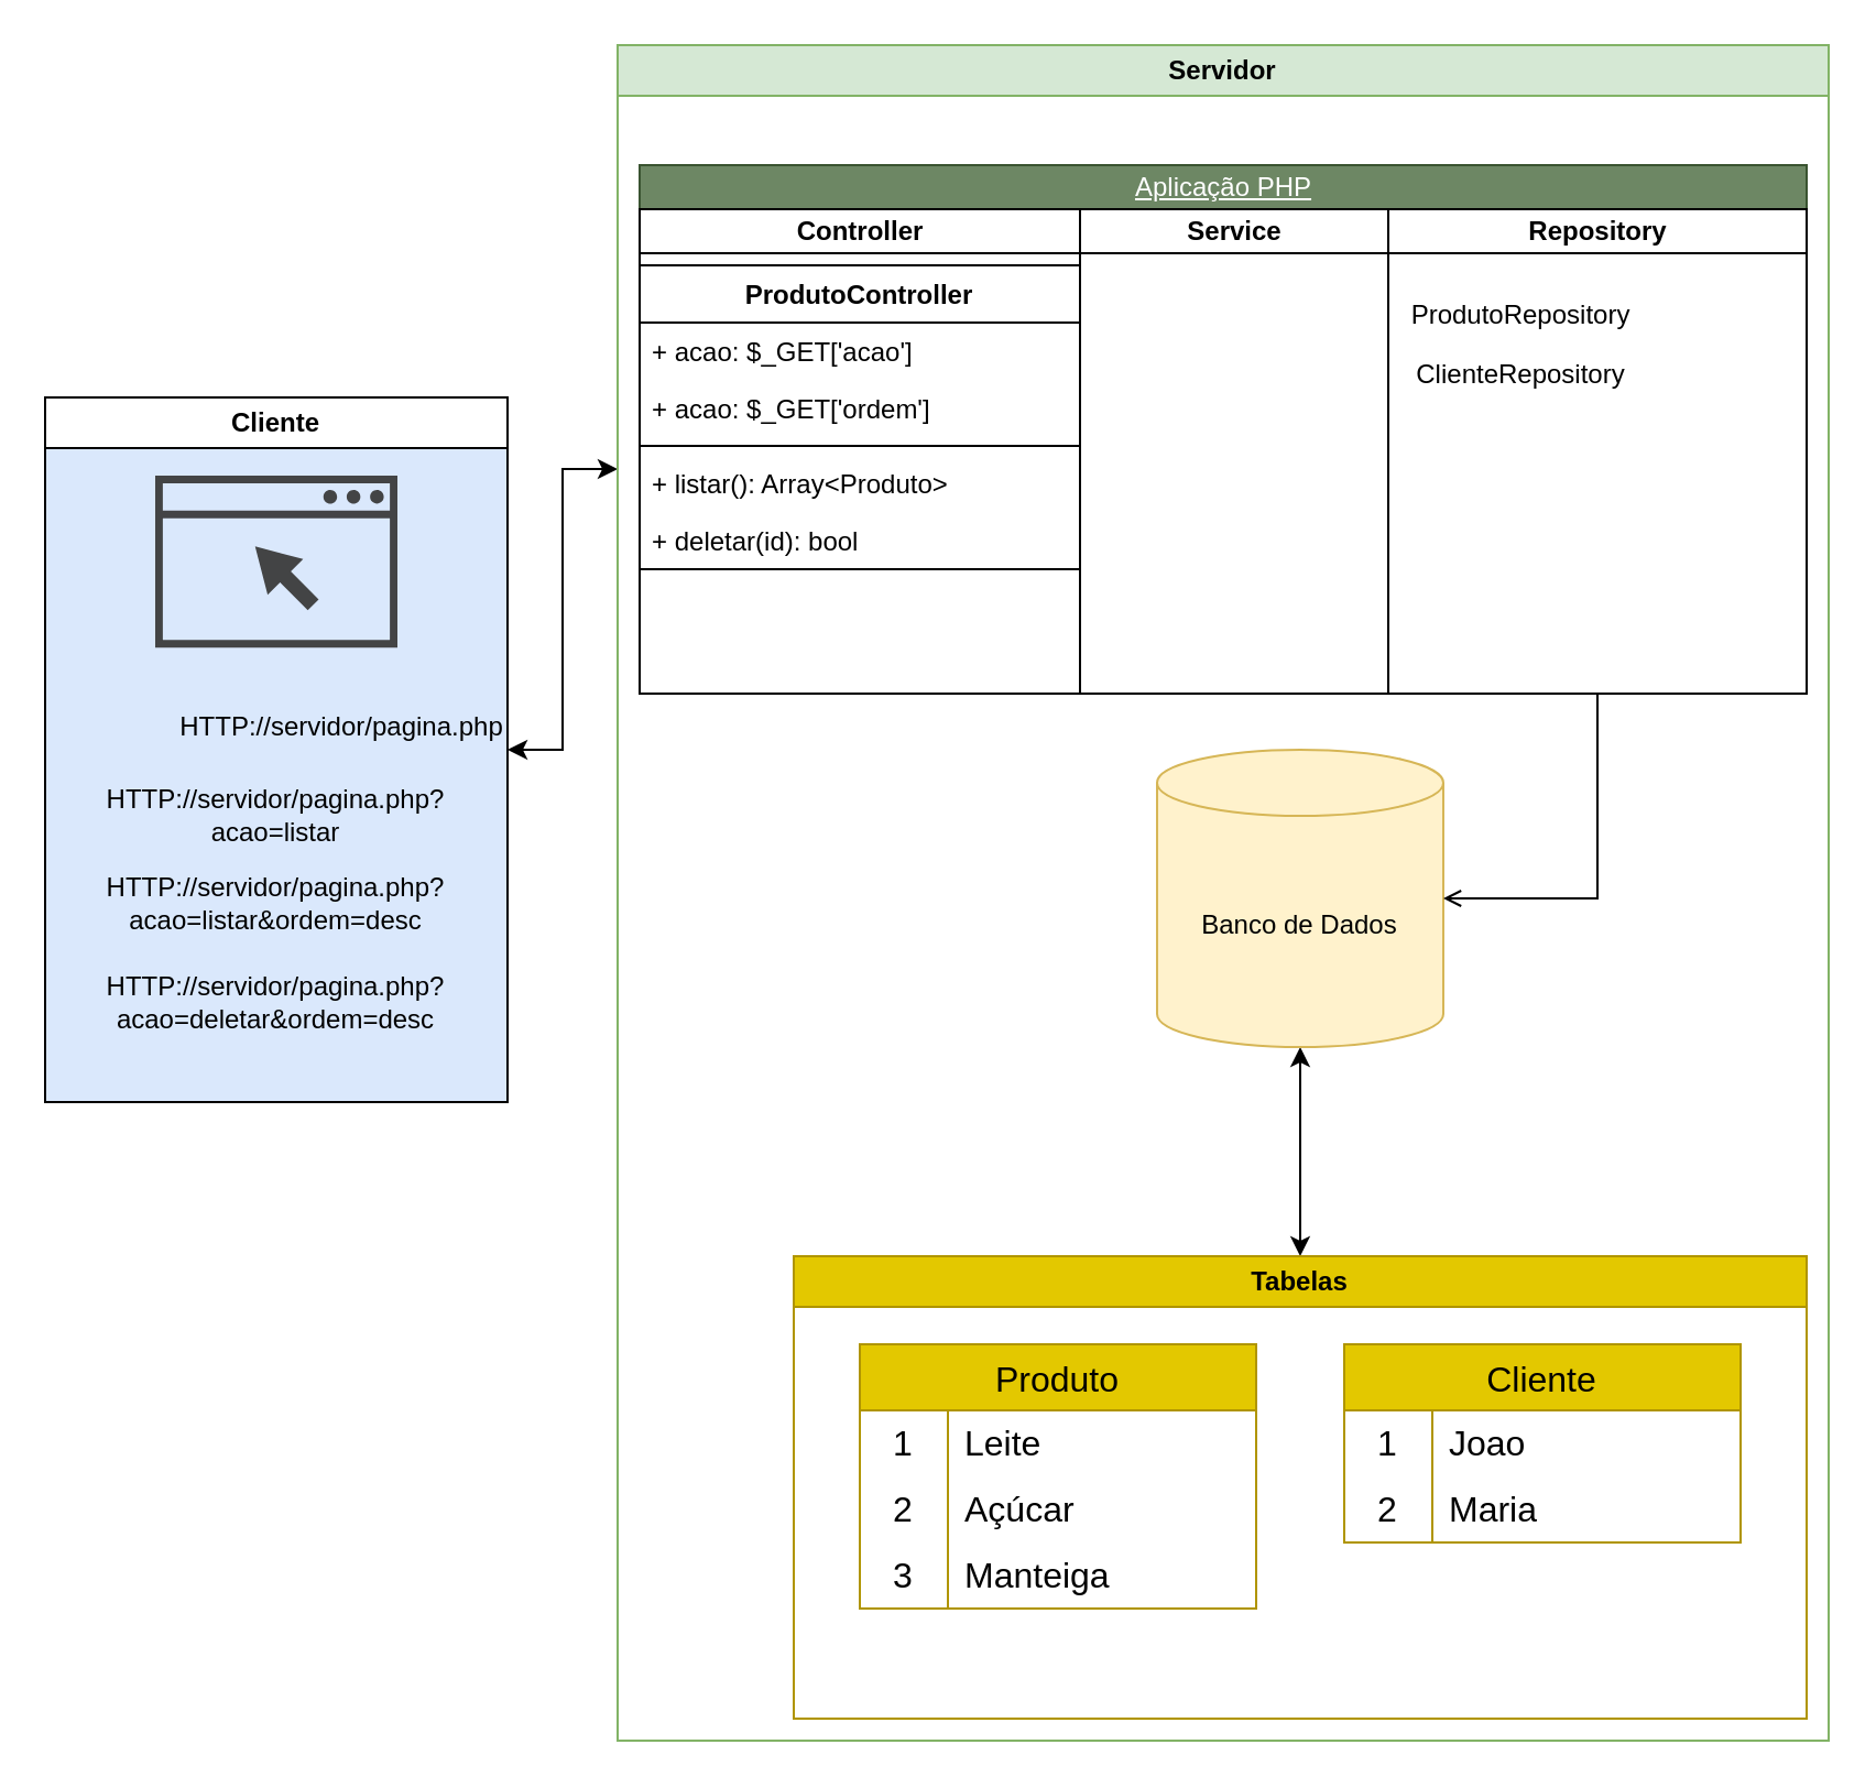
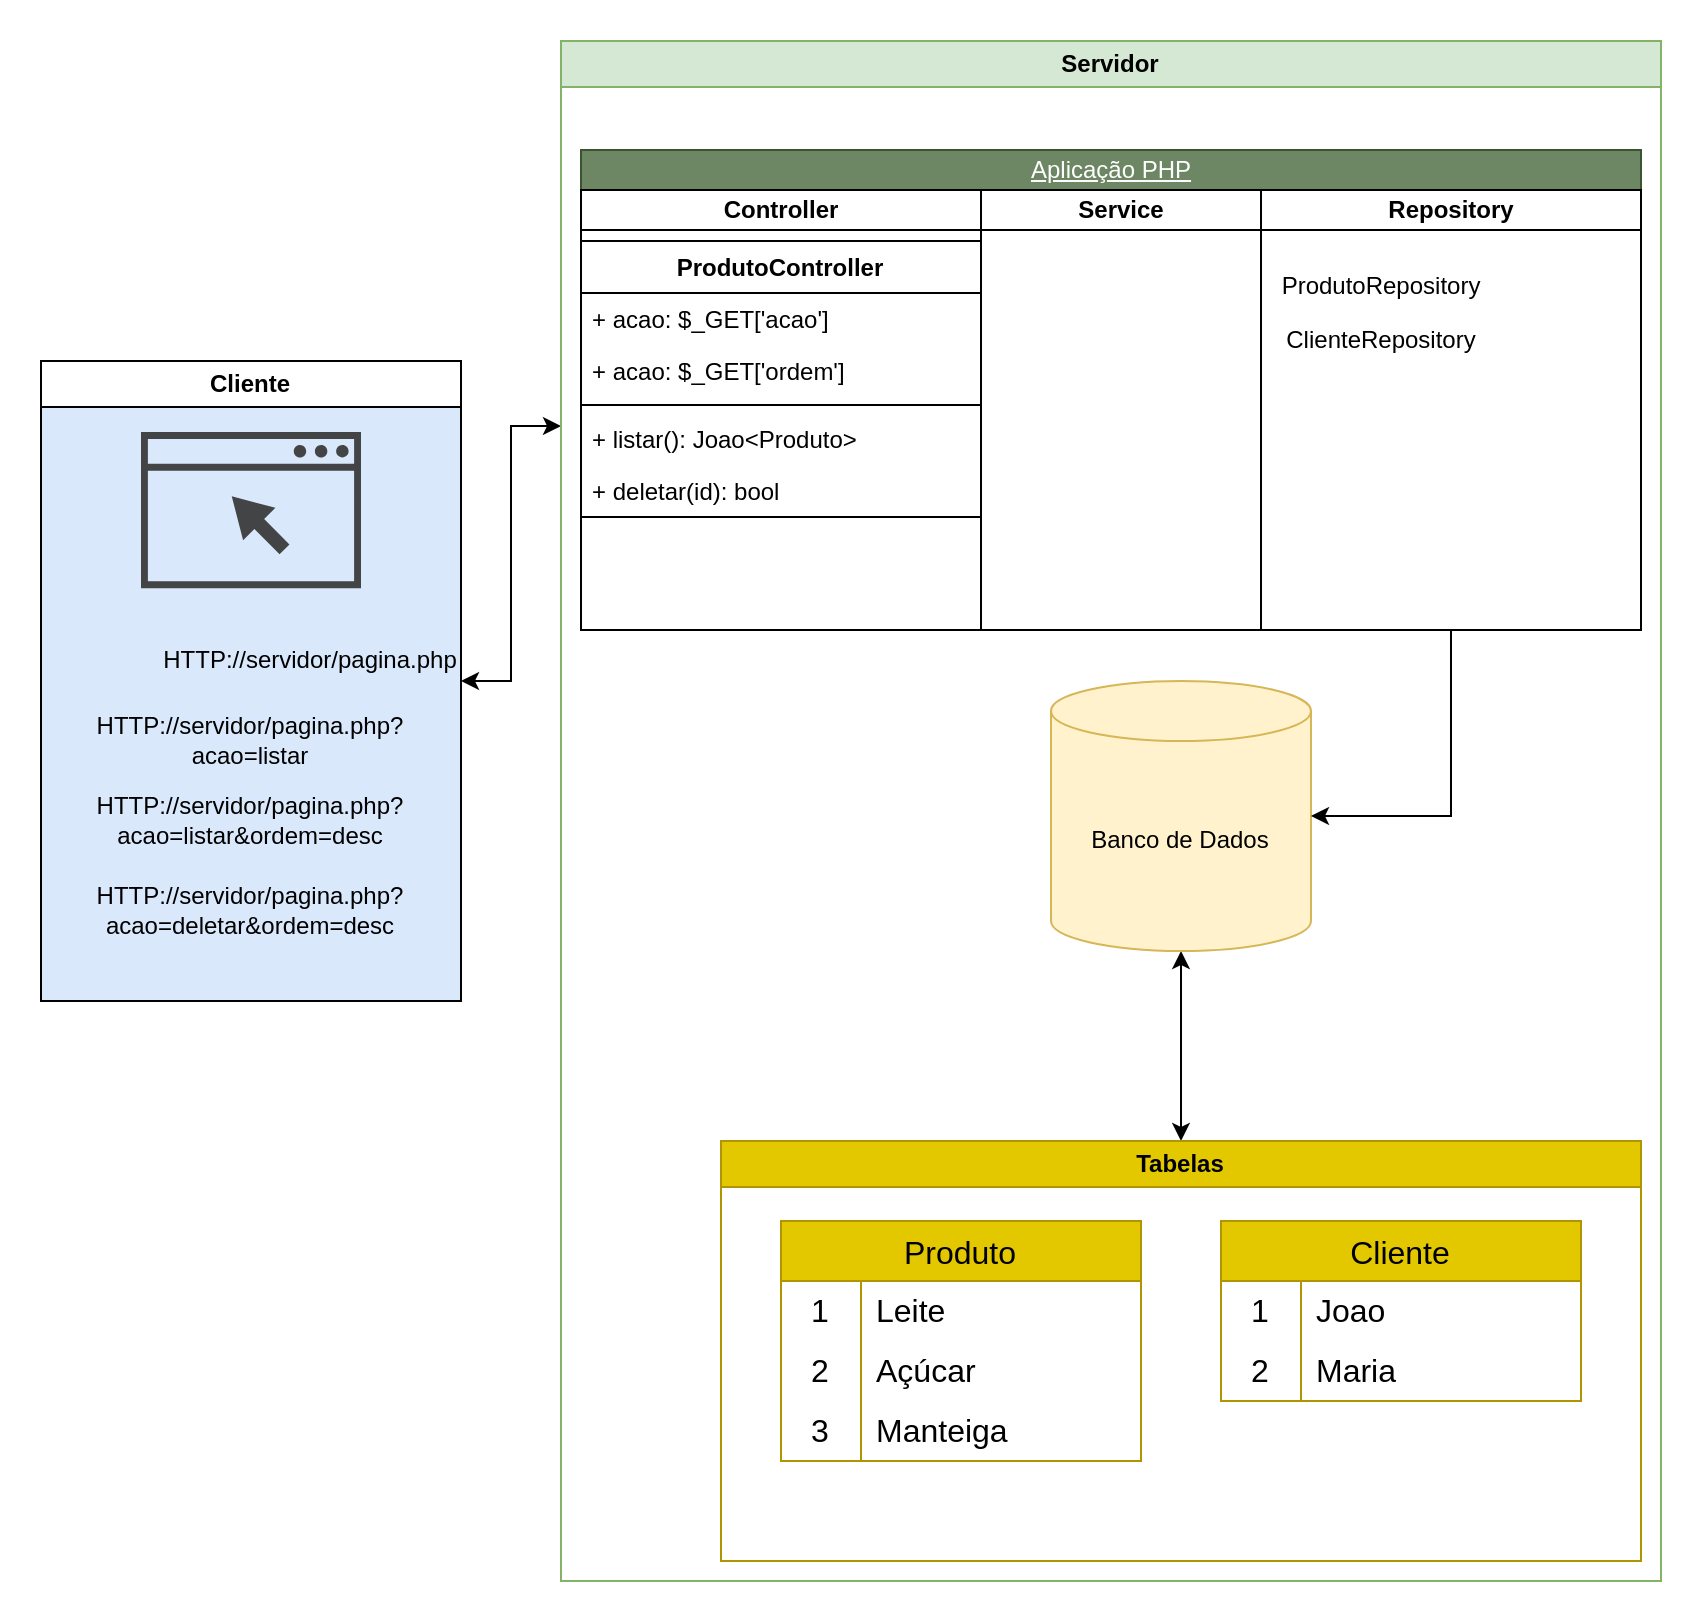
  <mxCell id="0" />
  <mxCell id="1" parent="0" />
  <mxCell id="2" style="edgeStyle=orthogonalEdgeStyle;rounded=0;orthogonalLoop=1;jettySize=auto;html=1;entryX=0.5;entryY=0;entryDx=0;entryDy=0;startArrow=classic;startFill=1;" parent="1" source="3" target="22" edge="1"><mxGeometry relative="1" as="geometry" /></mxCell>
  <mxCell id="3" value="Banco de Dados" style="shape=cylinder3;whiteSpace=wrap;html=1;boundedLbl=1;backgroundOutline=1;size=15;fillColor=#fff2cc;strokeColor=#d6b656;" parent="1" vertex="1"><mxGeometry x="525" y="340" width="130" height="135" as="geometry" /></mxCell>
  <mxCell id="4" value="" style="group" parent="1" vertex="1" connectable="0"><mxGeometry x="360" y="570" width="460" height="210" as="geometry" /></mxCell>
  <mxCell id="5" value="Produto" style="shape=table;startSize=30;container=1;collapsible=0;childLayout=tableLayout;fixedRows=1;rowLines=0;fontStyle=0;strokeColor=#B09500;fontSize=16;fillColor=#e3c800;fontColor=#000000;" parent="4" vertex="1"><mxGeometry x="30" y="40" width="180" height="120" as="geometry" /></mxCell>
  <mxCell id="6" value="" style="shape=tableRow;horizontal=0;startSize=0;swimlaneHead=0;swimlaneBody=0;top=0;left=0;bottom=0;right=0;collapsible=0;dropTarget=0;fillColor=none;points=[[0,0.5],[1,0.5]];portConstraint=eastwest;strokeColor=inherit;fontSize=16;" parent="5" vertex="1"><mxGeometry y="30" width="180" height="30" as="geometry" /></mxCell>
  <mxCell id="7" value="1" style="shape=partialRectangle;html=1;whiteSpace=wrap;connectable=0;fillColor=none;top=0;left=0;bottom=0;right=0;overflow=hidden;pointerEvents=1;strokeColor=inherit;fontSize=16;" parent="6" vertex="1"><mxGeometry width="40" height="30" as="geometry"><mxRectangle width="40" height="30" as="alternateBounds" /></mxGeometry></mxCell>
  <mxCell id="8" value="Leite" style="shape=partialRectangle;html=1;whiteSpace=wrap;connectable=0;fillColor=none;top=0;left=0;bottom=0;right=0;align=left;spacingLeft=6;overflow=hidden;strokeColor=inherit;fontSize=16;" parent="6" vertex="1"><mxGeometry x="40" width="140" height="30" as="geometry"><mxRectangle width="140" height="30" as="alternateBounds" /></mxGeometry></mxCell>
  <mxCell id="9" value="" style="shape=tableRow;horizontal=0;startSize=0;swimlaneHead=0;swimlaneBody=0;top=0;left=0;bottom=0;right=0;collapsible=0;dropTarget=0;fillColor=none;points=[[0,0.5],[1,0.5]];portConstraint=eastwest;strokeColor=inherit;fontSize=16;" parent="5" vertex="1"><mxGeometry y="60" width="180" height="30" as="geometry" /></mxCell>
  <mxCell id="10" value="2" style="shape=partialRectangle;html=1;whiteSpace=wrap;connectable=0;fillColor=none;top=0;left=0;bottom=0;right=0;overflow=hidden;strokeColor=inherit;fontSize=16;" parent="9" vertex="1"><mxGeometry width="40" height="30" as="geometry"><mxRectangle width="40" height="30" as="alternateBounds" /></mxGeometry></mxCell>
  <mxCell id="11" value="Açúcar" style="shape=partialRectangle;html=1;whiteSpace=wrap;connectable=0;fillColor=none;top=0;left=0;bottom=0;right=0;align=left;spacingLeft=6;overflow=hidden;strokeColor=inherit;fontSize=16;" parent="9" vertex="1"><mxGeometry x="40" width="140" height="30" as="geometry"><mxRectangle width="140" height="30" as="alternateBounds" /></mxGeometry></mxCell>
  <mxCell id="12" value="" style="shape=tableRow;horizontal=0;startSize=0;swimlaneHead=0;swimlaneBody=0;top=0;left=0;bottom=0;right=0;collapsible=0;dropTarget=0;fillColor=none;points=[[0,0.5],[1,0.5]];portConstraint=eastwest;strokeColor=inherit;fontSize=16;" parent="5" vertex="1"><mxGeometry y="90" width="180" height="30" as="geometry" /></mxCell>
  <mxCell id="13" value="3" style="shape=partialRectangle;html=1;whiteSpace=wrap;connectable=0;fillColor=none;top=0;left=0;bottom=0;right=0;overflow=hidden;strokeColor=inherit;fontSize=16;" parent="12" vertex="1"><mxGeometry width="40" height="30" as="geometry"><mxRectangle width="40" height="30" as="alternateBounds" /></mxGeometry></mxCell>
  <mxCell id="14" value="Manteiga" style="shape=partialRectangle;html=1;whiteSpace=wrap;connectable=0;fillColor=none;top=0;left=0;bottom=0;right=0;align=left;spacingLeft=6;overflow=hidden;strokeColor=inherit;fontSize=16;" parent="12" vertex="1"><mxGeometry x="40" width="140" height="30" as="geometry"><mxRectangle width="140" height="30" as="alternateBounds" /></mxGeometry></mxCell>
  <mxCell id="15" value="Cliente" style="shape=table;startSize=30;container=1;collapsible=0;childLayout=tableLayout;fixedRows=1;rowLines=0;fontStyle=0;strokeColor=#B09500;fontSize=16;fillColor=#e3c800;fontColor=#000000;" parent="4" vertex="1"><mxGeometry x="250" y="40" width="180" height="90" as="geometry" /></mxCell>
  <mxCell id="16" value="" style="shape=tableRow;horizontal=0;startSize=0;swimlaneHead=0;swimlaneBody=0;top=0;left=0;bottom=0;right=0;collapsible=0;dropTarget=0;fillColor=none;points=[[0,0.5],[1,0.5]];portConstraint=eastwest;strokeColor=inherit;fontSize=16;" parent="15" vertex="1"><mxGeometry y="30" width="180" height="30" as="geometry" /></mxCell>
  <mxCell id="17" value="1" style="shape=partialRectangle;html=1;whiteSpace=wrap;connectable=0;fillColor=none;top=0;left=0;bottom=0;right=0;overflow=hidden;pointerEvents=1;strokeColor=inherit;fontSize=16;" parent="16" vertex="1"><mxGeometry width="40" height="30" as="geometry"><mxRectangle width="40" height="30" as="alternateBounds" /></mxGeometry></mxCell>
  <mxCell id="18" value="Joao" style="shape=partialRectangle;html=1;whiteSpace=wrap;connectable=0;fillColor=none;top=0;left=0;bottom=0;right=0;align=left;spacingLeft=6;overflow=hidden;strokeColor=inherit;fontSize=16;" parent="16" vertex="1"><mxGeometry x="40" width="140" height="30" as="geometry"><mxRectangle width="140" height="30" as="alternateBounds" /></mxGeometry></mxCell>
  <mxCell id="19" value="" style="shape=tableRow;horizontal=0;startSize=0;swimlaneHead=0;swimlaneBody=0;top=0;left=0;bottom=0;right=0;collapsible=0;dropTarget=0;fillColor=none;points=[[0,0.5],[1,0.5]];portConstraint=eastwest;strokeColor=inherit;fontSize=16;" parent="15" vertex="1"><mxGeometry y="60" width="180" height="30" as="geometry" /></mxCell>
  <mxCell id="20" value="2" style="shape=partialRectangle;html=1;whiteSpace=wrap;connectable=0;fillColor=none;top=0;left=0;bottom=0;right=0;overflow=hidden;strokeColor=inherit;fontSize=16;" parent="19" vertex="1"><mxGeometry width="40" height="30" as="geometry"><mxRectangle width="40" height="30" as="alternateBounds" /></mxGeometry></mxCell>
  <mxCell id="21" value="Maria" style="shape=partialRectangle;html=1;whiteSpace=wrap;connectable=0;fillColor=none;top=0;left=0;bottom=0;right=0;align=left;spacingLeft=6;overflow=hidden;strokeColor=inherit;fontSize=16;" parent="19" vertex="1"><mxGeometry x="40" width="140" height="30" as="geometry"><mxRectangle width="140" height="30" as="alternateBounds" /></mxGeometry></mxCell>
  <mxCell id="22" value="Tabelas" style="swimlane;whiteSpace=wrap;html=1;fillColor=#e3c800;fontColor=#000000;strokeColor=#B09500;" parent="4" vertex="1"><mxGeometry width="460" height="210" as="geometry" /></mxCell>
  <mxCell id="23" style="edgeStyle=orthogonalEdgeStyle;rounded=0;orthogonalLoop=1;jettySize=auto;html=1;entryX=0;entryY=0.25;entryDx=0;entryDy=0;startArrow=classic;startFill=1;" parent="1" source="43" target="24" edge="1"><mxGeometry relative="1" as="geometry" /></mxCell>
  <mxCell id="24" value="Servidor" style="swimlane;whiteSpace=wrap;html=1;fillColor=#d5e8d4;strokeColor=#82b366;" parent="1" vertex="1"><mxGeometry x="280" y="20" width="550" height="770" as="geometry" /></mxCell>
  <mxCell id="25" value="Aplicação PHP" style="swimlane;childLayout=stackLayout;resizeParent=1;resizeParentMax=0;startSize=20;html=1;fillColor=#6d8764;fontColor=#ffffff;strokeColor=#3A5431;fontStyle=4" parent="24" vertex="1"><mxGeometry x="10" y="54.53" width="530" height="240" as="geometry" /></mxCell>
  <mxCell id="26" value="Controller" style="swimlane;startSize=20;html=1;" parent="25" vertex="1"><mxGeometry y="20" width="200" height="220" as="geometry" /></mxCell>
  <mxCell id="27" value="ProdutoController" style="swimlane;fontStyle=1;align=center;verticalAlign=top;childLayout=stackLayout;horizontal=1;startSize=26;horizontalStack=0;resizeParent=1;resizeParentMax=0;resizeLast=0;collapsible=1;marginBottom=0;whiteSpace=wrap;html=1;" parent="26" vertex="1"><mxGeometry y="25.47" width="200" height="138" as="geometry" /></mxCell>
  <mxCell id="28" value="+ acao: $_GET['acao']" style="text;strokeColor=none;fillColor=none;align=left;verticalAlign=top;spacingLeft=4;spacingRight=4;overflow=hidden;rotatable=0;points=[[0,0.5],[1,0.5]];portConstraint=eastwest;whiteSpace=wrap;html=1;" parent="27" vertex="1"><mxGeometry y="26" width="200" height="26" as="geometry" /></mxCell>
  <mxCell id="29" value="+ acao: $_GET['ordem']" style="text;strokeColor=none;fillColor=none;align=left;verticalAlign=top;spacingLeft=4;spacingRight=4;overflow=hidden;rotatable=0;points=[[0,0.5],[1,0.5]];portConstraint=eastwest;whiteSpace=wrap;html=1;" parent="27" vertex="1"><mxGeometry y="52" width="200" height="26" as="geometry" /></mxCell>
  <mxCell id="30" value="" style="line;strokeWidth=1;fillColor=none;align=left;verticalAlign=middle;spacingTop=-1;spacingLeft=3;spacingRight=3;rotatable=0;labelPosition=right;points=[];portConstraint=eastwest;strokeColor=inherit;" parent="27" vertex="1"><mxGeometry y="78" width="200" height="8" as="geometry" /></mxCell>
- <mxCell id="31" value="+ listar(): Array&amp;lt;Produto&amp;gt;" style="text;strokeColor=none;fillColor=none;align=left;verticalAlign=top;spacingLeft=4;spacingRight=4;overflow=hidden;rotatable=0;points=[[0,0.5],[1,0.5]];portConstraint=eastwest;whiteSpace=wrap;html=1;" parent="27" vertex="1"><mxGeometry y="86" width="200" height="26" as="geometry" /></mxCell>
+ <mxCell id="31" value="+ listar(): Joao&amp;lt;Produto&amp;gt;" style="text;strokeColor=none;fillColor=none;align=left;verticalAlign=top;spacingLeft=4;spacingRight=4;overflow=hidden;rotatable=0;points=[[0,0.5],[1,0.5]];portConstraint=eastwest;whiteSpace=wrap;html=1;" parent="27" vertex="1"><mxGeometry y="86" width="200" height="26" as="geometry" /></mxCell>
  <mxCell id="32" value="+ deletar(id): bool" style="text;strokeColor=none;fillColor=none;align=left;verticalAlign=top;spacingLeft=4;spacingRight=4;overflow=hidden;rotatable=0;points=[[0,0.5],[1,0.5]];portConstraint=eastwest;whiteSpace=wrap;html=1;" parent="27" vertex="1"><mxGeometry y="112" width="200" height="26" as="geometry" /></mxCell>
  <mxCell id="33" value="Service" style="swimlane;startSize=20;html=1;" parent="25" vertex="1"><mxGeometry x="200" y="20" width="140" height="220" as="geometry" /></mxCell>
  <mxCell id="34" value="Repository" style="swimlane;startSize=20;html=1;" parent="25" vertex="1"><mxGeometry x="340" y="20" width="190" height="220" as="geometry" /></mxCell>
  <mxCell id="35" value="ProdutoRepository" style="text;html=1;align=center;verticalAlign=middle;resizable=0;points=[];autosize=1;strokeColor=none;fillColor=none;" parent="34" vertex="1"><mxGeometry y="33.58" width="120" height="30" as="geometry" /></mxCell>
  <mxCell id="36" value="ClienteRepository" style="text;html=1;align=center;verticalAlign=middle;resizable=0;points=[];autosize=1;strokeColor=none;fillColor=none;" parent="34" vertex="1"><mxGeometry y="60" width="120" height="30" as="geometry" /></mxCell>
  <mxCell id="37" value="" style="group;fillColor=#dae8fc;strokeColor=#6c8ebf;" parent="1" vertex="1" connectable="0"><mxGeometry x="20" y="180" width="210" height="320" as="geometry" /></mxCell>
  <mxCell id="38" value="" style="sketch=0;pointerEvents=1;shadow=0;dashed=0;html=1;strokeColor=none;fillColor=#434445;aspect=fixed;labelPosition=center;verticalLabelPosition=bottom;verticalAlign=top;align=center;outlineConnect=0;shape=mxgraph.vvd.web_browser;" parent="37" vertex="1"><mxGeometry x="50" y="35.48" width="110" height="78.1" as="geometry" /></mxCell>
  <mxCell id="39" value="HTTP://servidor/pagina.php" style="text;html=1;align=center;verticalAlign=middle;whiteSpace=wrap;rounded=0;" parent="37" vertex="1"><mxGeometry x="105" y="134.53" width="60" height="30" as="geometry" /></mxCell>
  <mxCell id="40" value="HTTP://servidor/pagina.php?acao=listar" style="text;html=1;align=center;verticalAlign=middle;whiteSpace=wrap;rounded=0;" parent="37" vertex="1"><mxGeometry x="75" y="174.53" width="60" height="30" as="geometry" /></mxCell>
  <mxCell id="41" value="HTTP://servidor/pagina.php?acao=listar&amp;amp;ordem=desc" style="text;html=1;align=center;verticalAlign=middle;whiteSpace=wrap;rounded=0;" parent="37" vertex="1"><mxGeometry x="75" y="214.53" width="60" height="30" as="geometry" /></mxCell>
  <mxCell id="42" value="HTTP://servidor/pagina.php?acao=deletar&amp;amp;ordem=desc" style="text;html=1;align=center;verticalAlign=middle;whiteSpace=wrap;rounded=0;" parent="37" vertex="1"><mxGeometry x="75" y="260" width="60" height="30" as="geometry" /></mxCell>
  <mxCell id="43" value="Cliente" style="swimlane;whiteSpace=wrap;html=1;" parent="37" vertex="1"><mxGeometry width="210" height="320" as="geometry" /></mxCell>
- <mxCell id="44" style="edgeStyle=orthogonalEdgeStyle;rounded=0;orthogonalLoop=1;jettySize=auto;html=1;exitX=0.5;exitY=1;exitDx=0;exitDy=0;entryX=1;entryY=0.5;entryDx=0;entryDy=0;entryPerimeter=0;endArrow=open;" parent="1" source="34" target="3" edge="1"><mxGeometry relative="1" as="geometry" /></mxCell>
+ <mxCell id="44" style="edgeStyle=orthogonalEdgeStyle;rounded=0;orthogonalLoop=1;jettySize=auto;html=1;exitX=0.5;exitY=1;exitDx=0;exitDy=0;entryX=1;entryY=0.5;entryDx=0;entryDy=0;entryPerimeter=0;" parent="1" source="34" target="3" edge="1"><mxGeometry relative="1" as="geometry" /></mxCell>
